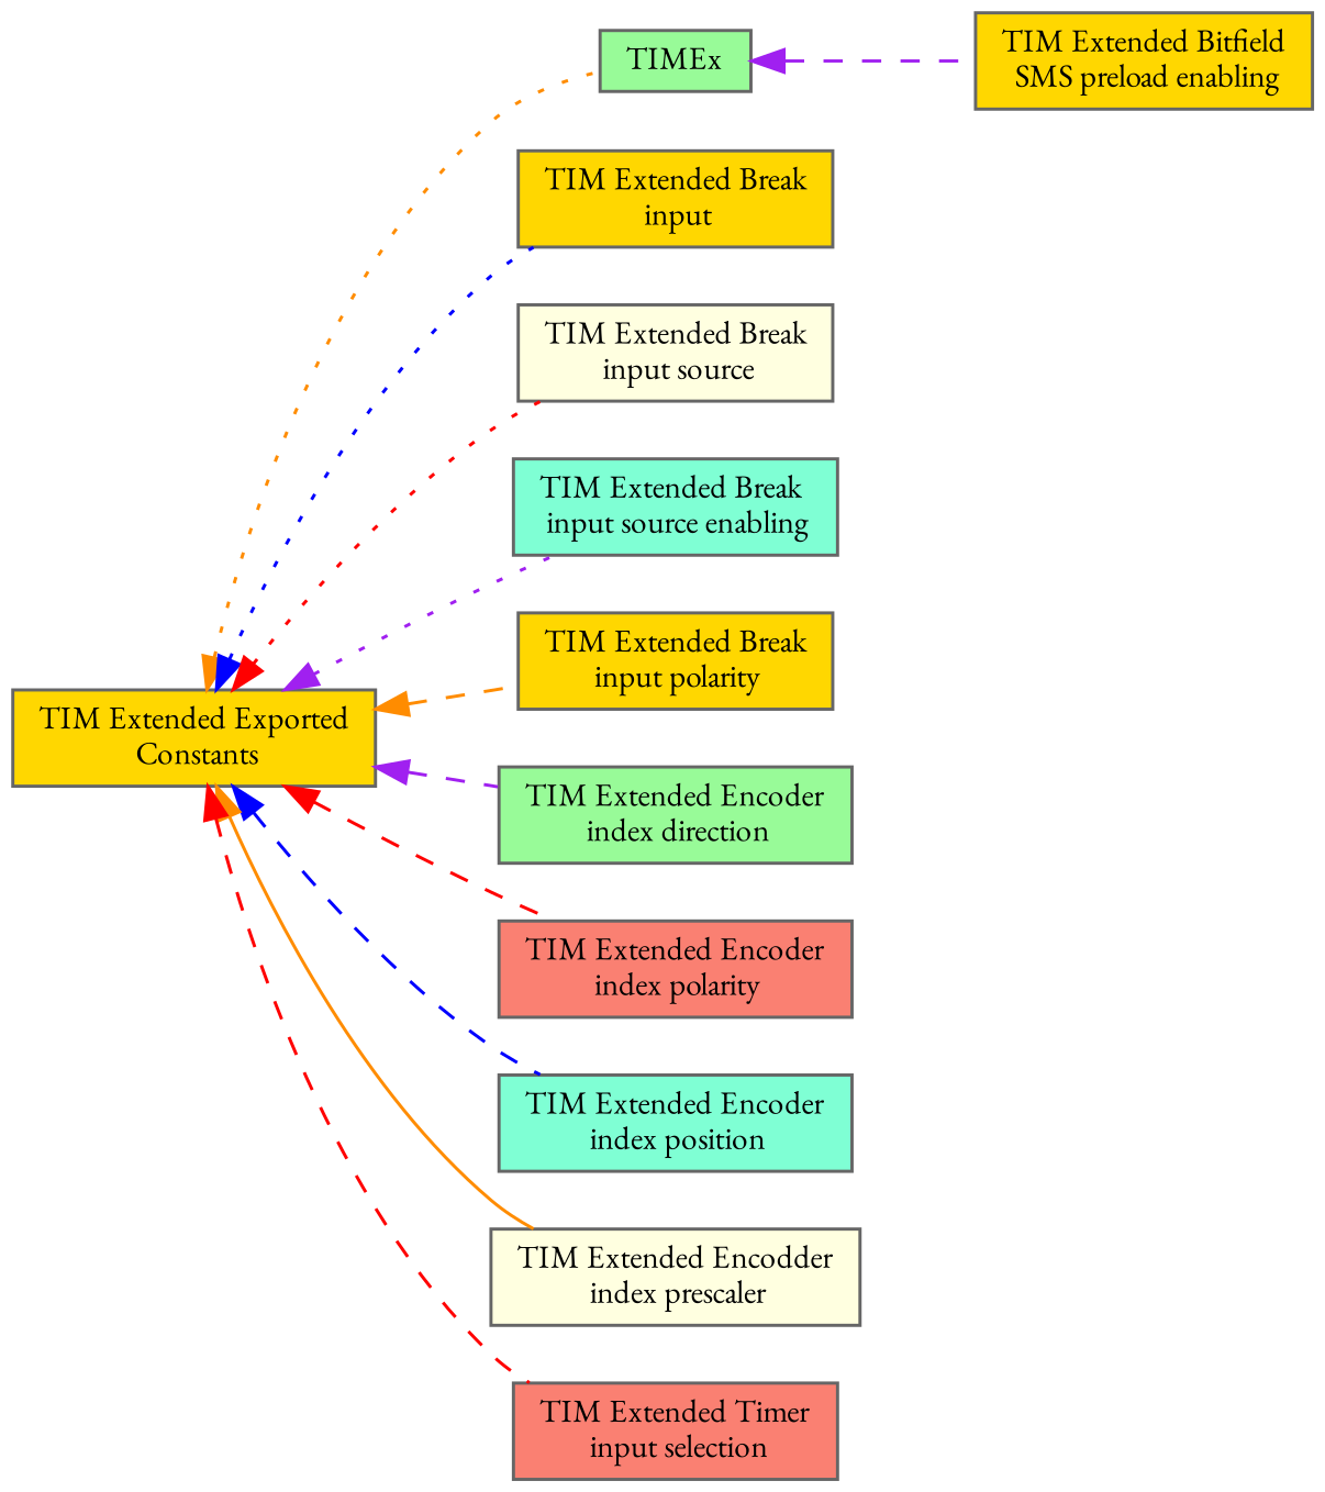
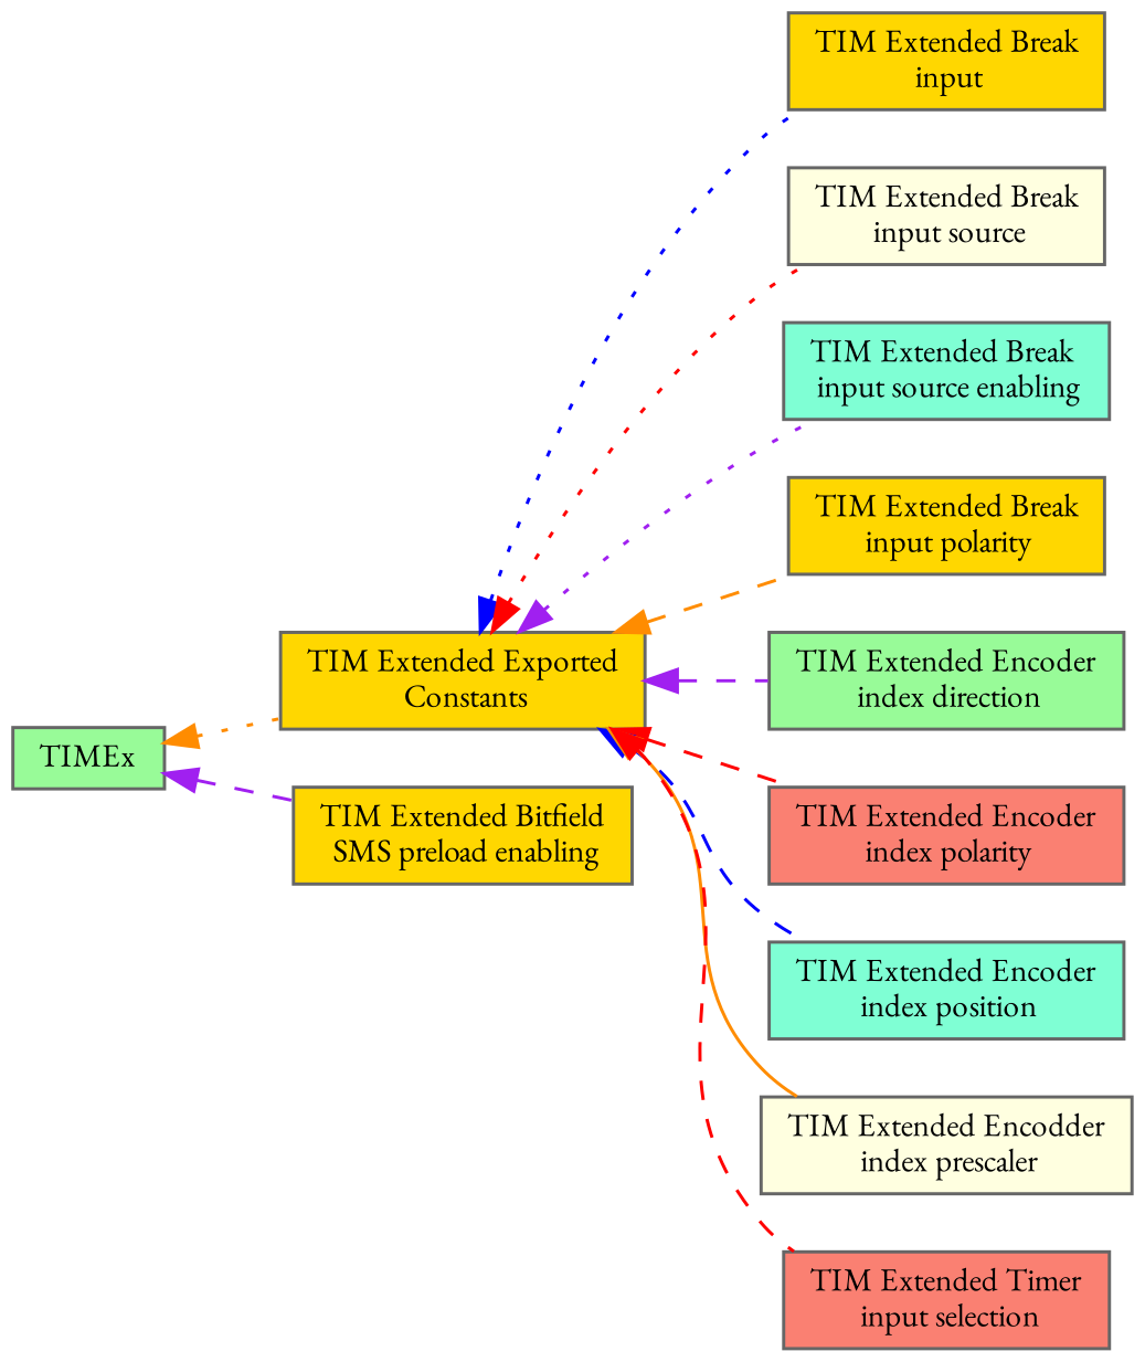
  digraph {
    fontname="EB Garamond"
    rankdir=LR
    node [color=grey40 fillcolor=gold fontname="EB Garamond" fontsize=10 shape=box style=filled]
    edge [color=darkorange dir=back fontname="EB Garamond" fontsize=10 labelfontname=Helvetica labelfontsize=10 shape=plaintext style=dashed]
    n1 [fillcolor=palegreen height=0.2 label=TIMEx width=0.4]
    n2 [color=gray40 fontcolor=black height=0.2 label="TIM Extended Exported\l Constants" width=0.4]
    n3 [height=0.2 label="TIM Extended Bitfield\l SMS preload enabling" width=0.4]
    n4 [height=0.2 label="TIM Extended Break\l input" width=0.4]
    n5 [fillcolor=lightyellow height=0.2 label="TIM Extended Break\l input source" width=0.4]
    n6 [fillcolor=aquamarine height=0.2 label="TIM Extended Break\l input source enabling" width=0.4]
    n7 [height=0.2 label="TIM Extended Break\l input polarity" width=0.4]
    n8 [fillcolor=palegreen height=0.2 label="TIM Extended Encoder\l index direction" width=0.4]
    n9 [fillcolor=salmon height=0.2 label="TIM Extended Encoder\l index polarity" width=0.4]
    n10 [fillcolor=aquamarine height=0.2 label="TIM Extended Encoder\l index position" width=0.4]
    n11 [fillcolor=lightyellow height=0.2 label="TIM Extended Encodder\l index prescaler" width=0.4]
    n12 [fillcolor=salmon height=0.2 label="TIM Extended Timer\l input selection" width=0.4]
-   n2 -> n1 [style=dotted]
+   n1 -> n2 [style=dotted]
    n1 -> n3 [color=purple]
    n2 -> n4 [color=blue style=dotted]
    n2 -> n5 [color=red style=dotted]
    n2 -> n6 [color=purple style=dotted]
    n2 -> n7
    n2 -> n8 [color=purple]
    n2 -> n9 [color=red]
    n2 -> n10 [color=blue]
    n2 -> n11 [style=solid]
    n2 -> n12 [color=red]
  }
